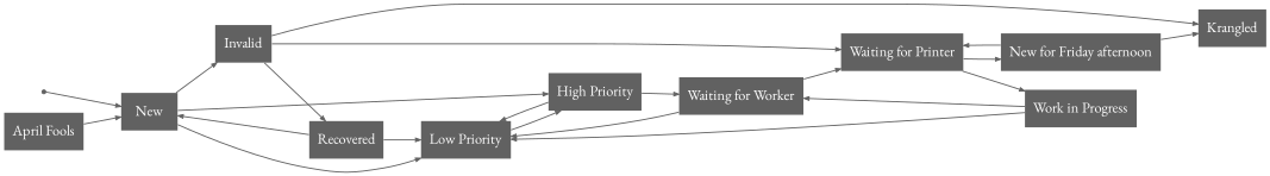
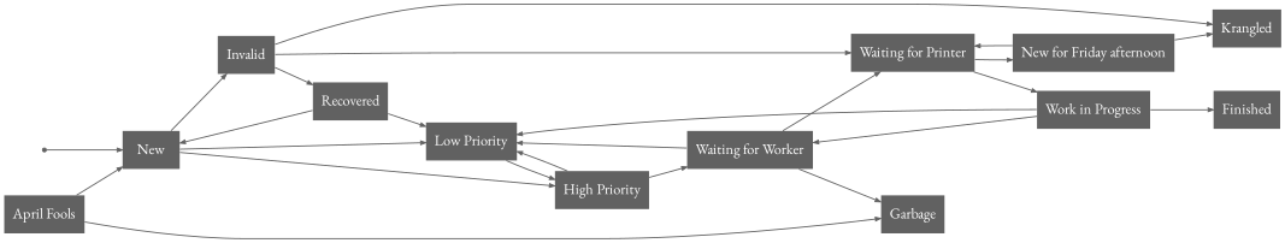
  digraph {
    fontname="EB Garamond"
    rankdir=LR
    node [color="#616161" fontname="EB Garamond" shape=rectangle fillcolor="#616161" fontcolor=white style="filled,setlinewidth(0)"]
    edge [arrowsize=0.5 color="#616161" fontname="EB Garamond"]
    init [shape=point fillcolor="" fontcolor="" style=""]
    New
    Invalid
    "Low Priority"
    "High Priority"
    Krangled
    Recovered
    "Waiting for Printer"
    "April Fools"
+   Garbage
    "Waiting for Worker"
    n12 [label="New for Friday afternoon"]
    "Work in Progress"
+   Finished
    init -> New
    New -> Invalid
    New -> "Low Priority"
    New -> "High Priority"
    Invalid -> Krangled
    Invalid -> Recovered
    Invalid -> "Waiting for Printer"
    "Low Priority" -> "High Priority"
    "High Priority" -> "Low Priority"
    "High Priority" -> "Waiting for Worker"
    Recovered -> New
    Recovered -> "Low Priority"
    "Waiting for Printer" -> n12
    "Waiting for Printer" -> "Work in Progress"
    "April Fools" -> New
+   "April Fools" -> Garbage
    "Waiting for Worker" -> "Low Priority"
    "Waiting for Worker" -> "Waiting for Printer"
+   "Waiting for Worker" -> Garbage
    n12 -> Krangled
    n12 -> "Waiting for Printer"
    "Work in Progress" -> "Low Priority"
    "Work in Progress" -> "Waiting for Worker"
+   "Work in Progress" -> Finished
  }
